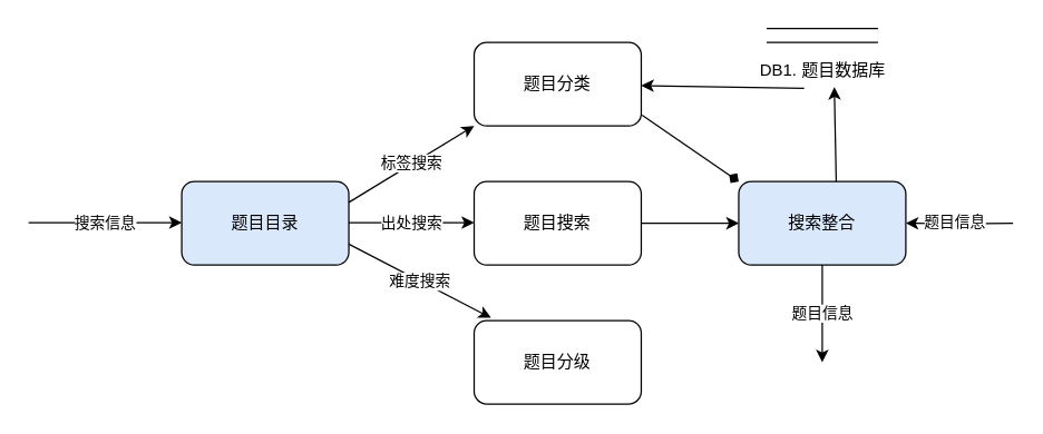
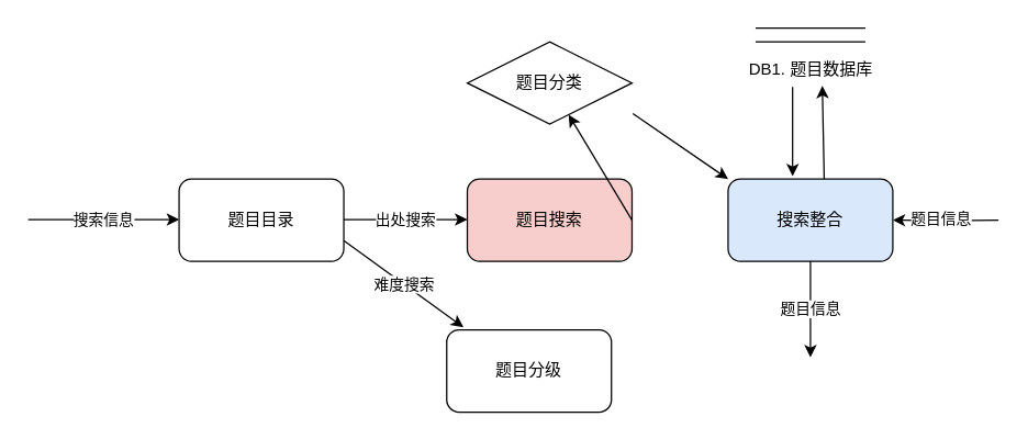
  <mxCell id="0" />
  <mxCell id="1" parent="0" />
  <mxCell id="2" value="搜索信息" style="endArrow=classic;html=1;rounded=0;entryX=0;entryY=0.5;entryDx=0;entryDy=0;" edge="1" parent="1"><mxGeometry width="50" height="50" relative="1" as="geometry"><mxPoint y="159.58" as="sourcePoint" x="20" /><mxPoint x="130" y="159.58" as="targetPoint" /></mxGeometry></mxCell>
- <mxCell id="3" value="题目目录" style="rounded=1;whiteSpace=wrap;html=1;fillColor=#dae8fc;" vertex="1" parent="1"><mxGeometry x="130" y="130" width="120" height="60" as="geometry" /></mxCell>
- <mxCell id="4" value="标签搜索" style="endArrow=classic;html=1;rounded=0;exitX=1;exitY=0.25;exitDx=0;exitDy=0;entryX=0;entryY=1;entryDx=0;entryDy=0;" edge="1" parent="1" source="3" target="5"><mxGeometry width="50" height="50" relative="1" as="geometry"><mxPoint x="250" y="150" as="sourcePoint" /><mxPoint x="330" y="70" as="targetPoint" /></mxGeometry></mxCell>
- <mxCell id="5" value="题目分类" style="rounded=1;whiteSpace=wrap;html=1;" vertex="1" parent="1"><mxGeometry x="340" y="30" width="120" height="60" as="geometry" /></mxCell>
+ <mxCell id="3" value="题目目录" style="rounded=1;whiteSpace=wrap;html=1;" vertex="1" parent="1"><mxGeometry x="130" y="130" width="120" height="60" as="geometry" /></mxCell>
+ <mxCell id="5" value="题目分类" style="rhombus;whiteSpace=wrap;html=1;" vertex="1" parent="1"><mxGeometry x="340" y="30" width="120" height="60" as="geometry" /></mxCell>
  <mxCell id="6" value="难度搜索" style="endArrow=classic;html=1;rounded=0;entryX=0.101;entryY=-0.033;entryDx=0;entryDy=0;exitX=1;exitY=0.75;exitDx=0;exitDy=0;entryPerimeter=0;" edge="1" parent="1" source="3" target="7"><mxGeometry width="50" height="50" relative="1" as="geometry"><mxPoint x="250" y="170" as="sourcePoint" /><mxPoint x="320" y="250" as="targetPoint" /></mxGeometry></mxCell>
- <mxCell id="7" value="题目分级" style="rounded=1;whiteSpace=wrap;html=1;" vertex="1" parent="1"><mxGeometry x="340" y="230" width="120" height="60" as="geometry" /></mxCell>
+ <mxCell id="7" value="题目分级" style="rounded=1;whiteSpace=wrap;html=1;" vertex="1" parent="1"><mxGeometry x="325" y="240" width="120" height="60" as="geometry" /></mxCell>
  <mxCell id="8" value="出处搜索" style="endArrow=classic;html=1;rounded=0;" edge="1" parent="1"><mxGeometry width="50" height="50" relative="1" as="geometry"><mxPoint x="250" y="159.58" as="sourcePoint" /><mxPoint x="340" y="159.58" as="targetPoint" /></mxGeometry></mxCell>
- <mxCell id="9" value="题目搜索" style="rounded=1;whiteSpace=wrap;html=1;" vertex="1" parent="1"><mxGeometry x="340" y="130" width="120" height="60" as="geometry" /></mxCell>
+ <mxCell id="9" value="题目搜索" style="rounded=1;whiteSpace=wrap;html=1;fillColor=#f8cecc;" vertex="1" parent="1"><mxGeometry x="340" y="130" width="120" height="60" as="geometry" /></mxCell>
  <mxCell id="10" value="搜索整合" style="rounded=1;whiteSpace=wrap;html=1;fillColor=#dae8fc;" vertex="1" parent="1"><mxGeometry x="530" y="130" width="120" height="60" as="geometry" /></mxCell>
- <mxCell id="11" value="" style="endArrow=diamond;html=1;rounded=0;entryX=0;entryY=0;entryDx=0;entryDy=0;exitX=1.005;exitY=0.872;exitDx=0;exitDy=0;exitPerimeter=0;" edge="1" parent="1" source="5" target="10"><mxGeometry width="50" height="50" relative="1" as="geometry"><mxPoint x="460" y="90" as="sourcePoint" /><mxPoint x="490" y="180" as="targetPoint" /></mxGeometry></mxCell>
- <mxCell id="12" value="" style="endArrow=classic;html=1;rounded=0;entryX=0;entryY=0.5;entryDx=0;entryDy=0;exitX=1;exitY=0.5;exitDx=0;exitDy=0;" edge="1" parent="1" source="9" target="10"><mxGeometry width="50" height="50" relative="1" as="geometry"><mxPoint x="440" y="230" as="sourcePoint" /><mxPoint x="490" y="180" as="targetPoint" /></mxGeometry></mxCell>
+ <mxCell id="11" value="" style="endArrow=classic;html=1;rounded=0;entryX=0;entryY=0;entryDx=0;entryDy=0;exitX=1.005;exitY=0.872;exitDx=0;exitDy=0;exitPerimeter=0;" edge="1" parent="1" source="5" target="10"><mxGeometry width="50" height="50" relative="1" as="geometry"><mxPoint x="460" y="90" as="sourcePoint" /><mxPoint x="490" y="180" as="targetPoint" /></mxGeometry></mxCell>
+ <mxCell id="12" value="" style="endArrow=classic;html=1;rounded=0;exitX=1;exitY=0.5;exitDx=0;exitDy=0;" edge="1" parent="1" source="9" target="5"><mxGeometry width="50" height="50" relative="1" as="geometry"><mxPoint x="440" y="230" as="sourcePoint" /><mxPoint x="490" y="180" as="targetPoint" /></mxGeometry></mxCell>
  <mxCell id="13" style="edgeStyle=orthogonalEdgeStyle;rounded=0;orthogonalLoop=1;jettySize=auto;html=1;entryX=1;entryY=0.5;entryDx=0;entryDy=0;exitX=0;exitY=0.5;exitDx=0;exitDy=0;" edge="1" parent="1" target="10"><mxGeometry relative="1" as="geometry"><mxPoint x="727" y="160" as="sourcePoint" /><mxPoint x="660" y="110" as="targetPoint" /></mxGeometry></mxCell>
  <mxCell id="14" value="题目信息" style="edgeLabel;html=1;align=center;verticalAlign=middle;resizable=0;points=[];" vertex="1" connectable="0" parent="13"><mxGeometry x="0.12" y="-2" relative="1" as="geometry"><mxPoint as="offset" /></mxGeometry></mxCell>
  <mxCell id="15" value="" style="group" vertex="1" connectable="0" parent="1"><mxGeometry x="542.5" y="20" width="95" height="40" as="geometry" /></mxCell>
  <mxCell id="16" value="" style="group" vertex="1" connectable="0" parent="15"><mxGeometry x="7.5" width="80" height="10" as="geometry" /></mxCell>
  <mxCell id="17" value="" style="endArrow=none;html=1;rounded=0;" edge="1" parent="16"><mxGeometry width="50" height="50" relative="1" as="geometry"><mxPoint as="sourcePoint" /><mxPoint x="80" as="targetPoint" /></mxGeometry></mxCell>
  <mxCell id="18" value="" style="endArrow=none;html=1;rounded=0;" edge="1" parent="16"><mxGeometry width="50" height="50" relative="1" as="geometry"><mxPoint y="10" as="sourcePoint" /><mxPoint x="80" y="10" as="targetPoint" /></mxGeometry></mxCell>
  <mxCell id="19" value="DB1. 题目数据库" style="text;html=1;strokeColor=none;fillColor=none;align=center;verticalAlign=middle;whiteSpace=wrap;rounded=0;" vertex="1" parent="15"><mxGeometry y="20" width="95" height="20" as="geometry" /></mxCell>
  <mxCell id="20" value="" style="endArrow=classic;html=1;rounded=0;entryX=0.591;entryY=1.104;entryDx=0;entryDy=0;entryPerimeter=0;" edge="1" parent="1" target="19"><mxGeometry width="50" height="50" relative="1" as="geometry"><mxPoint x="600" y="130" as="sourcePoint" /><mxPoint x="400" y="70" as="targetPoint" /></mxGeometry></mxCell>
- <mxCell id="21" value="" style="endArrow=classic;html=1;rounded=0;exitX=0.363;exitY=1.146;exitDx=0;exitDy=0;exitPerimeter=0;" edge="1" parent="1" source="19" target="5"><mxGeometry width="50" height="50" relative="1" as="geometry"><mxPoint x="430" y="210" as="sourcePoint" /><mxPoint x="480" y="160" as="targetPoint" /></mxGeometry></mxCell>
+ <mxCell id="21" value="" style="endArrow=classic;html=1;rounded=0;entryX=0.392;entryY=-0.035;entryDx=0;entryDy=0;entryPerimeter=0;exitX=0.363;exitY=1.146;exitDx=0;exitDy=0;exitPerimeter=0;" edge="1" parent="1" source="19" target="10"><mxGeometry width="50" height="50" relative="1" as="geometry"><mxPoint x="430" y="210" as="sourcePoint" /><mxPoint x="480" y="160" as="targetPoint" /></mxGeometry></mxCell>
  <mxCell id="22" value="题目信息" style="endArrow=classic;html=1;rounded=0;exitX=0.5;exitY=1;exitDx=0;exitDy=0;" edge="1" parent="1" source="10"><mxGeometry width="50" height="50" relative="1" as="geometry"><mxPoint x="430" y="210" as="sourcePoint" /><mxPoint x="590" y="260" as="targetPoint" /></mxGeometry></mxCell>
